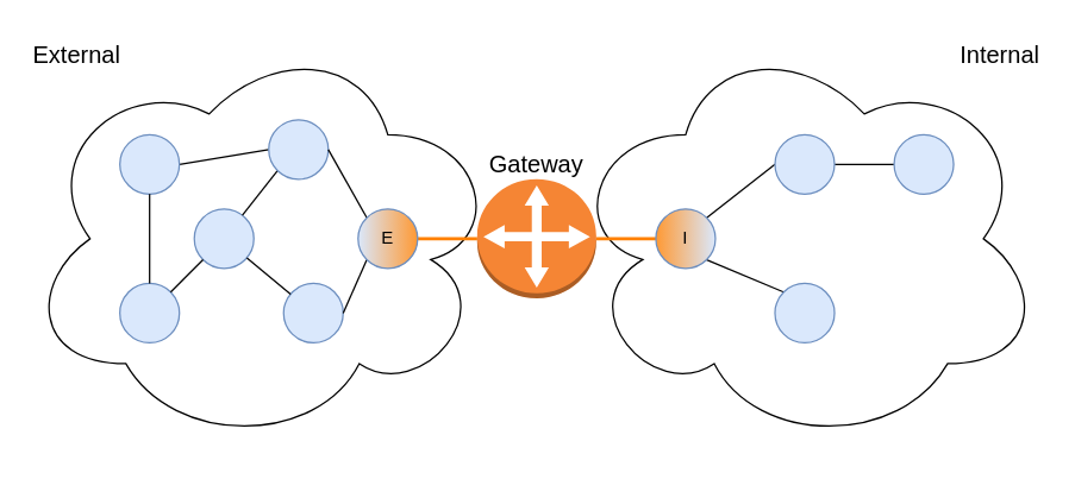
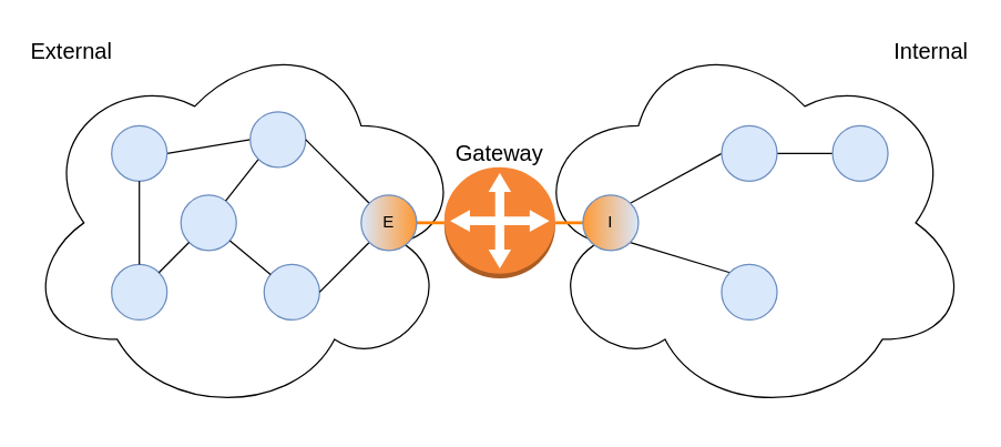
  <mxCell id="0" />
  <mxCell id="1" parent="0" />
  <mxCell id="2" value="External" style="ellipse;shape=cloud;whiteSpace=wrap;html=1;gradientColor=#FF9933;fillColor=none;flipH=1;verticalAlign=top;align=left;fontStyle=0;fontSize=16;" parent="1" vertex="1"><mxGeometry x="20" y="20" width="320" height="280" as="geometry" /></mxCell>
  <mxCell id="3" value="Internal" style="ellipse;shape=cloud;whiteSpace=wrap;html=1;gradientColor=#FF9933;fillColor=none;align=right;verticalAlign=top;fontStyle=0;fontSize=16;" parent="1" vertex="1"><mxGeometry x="380" y="20" width="320" height="280" as="geometry" /></mxCell>
  <mxCell id="4" value="" style="ellipse;whiteSpace=wrap;html=1;aspect=fixed;fillColor=#dae8fc;strokeColor=#6c8ebf;" parent="1" vertex="1"><mxGeometry x="130" y="140" width="40" height="40" as="geometry" /></mxCell>
  <mxCell id="5" style="edgeStyle=none;rounded=0;html=1;exitX=0;exitY=0.5;entryX=1;entryY=0.5;endArrow=none;endFill=0;jettySize=auto;orthogonalLoop=1;exitDx=0;exitDy=0;entryDx=0;entryDy=0;" parent="1" source="7" target="19" edge="1"><mxGeometry relative="1" as="geometry" /></mxCell>
  <mxCell id="6" style="edgeStyle=none;rounded=0;html=1;exitX=0;exitY=1;endArrow=none;endFill=0;jettySize=auto;orthogonalLoop=1;" parent="1" source="7" target="4" edge="1"><mxGeometry relative="1" as="geometry" /></mxCell>
  <mxCell id="7" value="" style="ellipse;whiteSpace=wrap;html=1;aspect=fixed;fillColor=#dae8fc;strokeColor=#6c8ebf;" parent="1" vertex="1"><mxGeometry x="180" y="80" width="40" height="40" as="geometry" /></mxCell>
  <mxCell id="8" value="" style="ellipse;whiteSpace=wrap;html=1;aspect=fixed;fillColor=#dae8fc;strokeColor=#6c8ebf;" parent="1" vertex="1"><mxGeometry x="80" y="190" width="40" height="40" as="geometry" /></mxCell>
  <mxCell id="9" style="edgeStyle=none;rounded=0;html=1;exitX=0;exitY=1;entryX=1;entryY=0;endArrow=none;endFill=0;jettySize=auto;orthogonalLoop=1;exitDx=0;exitDy=0;entryDx=0;entryDy=0;" parent="1" source="4" target="8" edge="1"><mxGeometry relative="1" as="geometry" /></mxCell>
  <mxCell id="10" value="" style="ellipse;whiteSpace=wrap;html=1;aspect=fixed;fillColor=#dae8fc;strokeColor=#6c8ebf;" parent="1" vertex="1"><mxGeometry x="190" y="190" width="40" height="40" as="geometry" /></mxCell>
  <mxCell id="11" style="rounded=0;html=1;exitX=1;exitY=0;entryX=0;entryY=0.5;endArrow=none;endFill=0;jettySize=auto;orthogonalLoop=1;" parent="1" source="23" target="15" edge="1"><mxGeometry relative="1" as="geometry" /></mxCell>
  <mxCell id="12" style="edgeStyle=none;rounded=0;html=1;exitX=1;exitY=1;entryX=0;entryY=0;endArrow=none;endFill=0;jettySize=auto;orthogonalLoop=1;" parent="1" source="23" target="13" edge="1"><mxGeometry relative="1" as="geometry" /></mxCell>
  <mxCell id="13" value="" style="ellipse;whiteSpace=wrap;html=1;aspect=fixed;fillColor=#dae8fc;strokeColor=#6c8ebf;" parent="1" vertex="1"><mxGeometry x="520" y="190" width="40" height="40" as="geometry" /></mxCell>
  <mxCell id="14" style="edgeStyle=none;rounded=0;html=1;exitX=1;exitY=0.5;endArrow=none;endFill=0;jettySize=auto;orthogonalLoop=1;" parent="1" source="15" target="18" edge="1"><mxGeometry relative="1" as="geometry" /></mxCell>
  <mxCell id="15" value="" style="ellipse;whiteSpace=wrap;html=1;aspect=fixed;fillColor=#dae8fc;strokeColor=#6c8ebf;" parent="1" vertex="1"><mxGeometry x="520" y="90" width="40" height="40" as="geometry" /></mxCell>
  <mxCell id="16" style="edgeStyle=none;rounded=0;html=1;exitX=0;exitY=1;entryX=1;entryY=0.5;endArrow=none;endFill=0;jettySize=auto;orthogonalLoop=1;" parent="1" source="24" target="10" edge="1"><mxGeometry relative="1" as="geometry" /></mxCell>
  <mxCell id="17" style="edgeStyle=none;rounded=0;html=1;exitX=0;exitY=0;entryX=1;entryY=0.5;endArrow=none;endFill=0;jettySize=auto;orthogonalLoop=1;" parent="1" source="24" target="7" edge="1"><mxGeometry relative="1" as="geometry" /></mxCell>
  <mxCell id="18" value="" style="ellipse;whiteSpace=wrap;html=1;aspect=fixed;fillColor=#dae8fc;strokeColor=#6c8ebf;" parent="1" vertex="1"><mxGeometry x="600" y="90" width="40" height="40" as="geometry" /></mxCell>
  <mxCell id="19" value="" style="ellipse;whiteSpace=wrap;html=1;aspect=fixed;fillColor=#dae8fc;strokeColor=#6c8ebf;" parent="1" vertex="1"><mxGeometry x="80" y="90" width="40" height="40" as="geometry" /></mxCell>
  <mxCell id="20" value="" style="edgeStyle=orthogonalEdgeStyle;rounded=0;orthogonalLoop=1;jettySize=auto;html=1;endArrow=none;endFill=0;strokeWidth=2;strokeColor=#FF8000;" parent="1" source="25" target="23" edge="1"><mxGeometry relative="1" as="geometry" /></mxCell>
  <mxCell id="21" value="" style="edgeStyle=orthogonalEdgeStyle;rounded=0;orthogonalLoop=1;jettySize=auto;html=1;endArrow=none;endFill=0;strokeWidth=2;strokeColor=#FF8000;" parent="1" source="25" target="24" edge="1"><mxGeometry relative="1" as="geometry" /></mxCell>
  <mxCell id="22" value="Gateway" style="text;html=1;strokeColor=none;fillColor=none;align=center;verticalAlign=middle;whiteSpace=wrap;rounded=0;shadow=0;sketch=0;fontSize=16;" parent="1" vertex="1"><mxGeometry x="320" y="100" width="80" height="20" as="geometry" /></mxCell>
- <mxCell id="23" value="I" style="ellipse;whiteSpace=wrap;html=1;aspect=fixed;fillColor=#dae8fc;strokeColor=#6c8ebf;gradientDirection=west;gradientColor=#FF9933;" parent="1" vertex="1"><mxGeometry x="440" y="140" width="40" height="40" as="geometry" /></mxCell>
- <mxCell id="24" value="E" style="ellipse;whiteSpace=wrap;html=1;aspect=fixed;fillColor=#dae8fc;strokeColor=#6c8ebf;gradientDirection=east;gradientColor=#FF9933;" parent="1" vertex="1"><mxGeometry x="240" y="140" width="40" height="40" as="geometry" /></mxCell>
+ <mxCell id="23" value="I" style="ellipse;whiteSpace=wrap;html=1;aspect=fixed;fillColor=#dae8fc;strokeColor=#6c8ebf;gradientDirection=west;gradientColor=#FF9933;" parent="1" vertex="1"><mxGeometry x="420" y="140" width="40" height="40" as="geometry" /></mxCell>
+ <mxCell id="24" value="E" style="ellipse;whiteSpace=wrap;html=1;aspect=fixed;fillColor=#dae8fc;strokeColor=#6c8ebf;gradientDirection=east;gradientColor=#FF9933;" parent="1" vertex="1"><mxGeometry x="260" y="140" width="40" height="40" as="geometry" /></mxCell>
  <mxCell id="25" value="" style="outlineConnect=0;dashed=0;verticalLabelPosition=bottom;verticalAlign=top;align=center;html=1;shape=mxgraph.aws3.customer_gateway;fillColor=#F58534;gradientColor=none;shadow=0;sketch=0;" parent="1" vertex="1"><mxGeometry x="320" y="120" width="80" height="80" as="geometry" /></mxCell>
  <mxCell id="26" style="edgeStyle=none;rounded=0;html=1;endArrow=none;endFill=0;jettySize=auto;orthogonalLoop=1;" edge="1" parent="1" source="4" target="10"><mxGeometry relative="1" as="geometry"><mxPoint x="175.858" y="144.142" as="sourcePoint" /><mxPoint x="130" y="170" as="targetPoint" /></mxGeometry></mxCell>
  <mxCell id="27" style="edgeStyle=none;rounded=0;html=1;entryX=0.5;entryY=0;endArrow=none;endFill=0;jettySize=auto;orthogonalLoop=1;entryDx=0;entryDy=0;exitX=0.5;exitY=1;exitDx=0;exitDy=0;" edge="1" parent="1" source="19" target="8"><mxGeometry relative="1" as="geometry"><mxPoint x="185.858" y="154.142" as="sourcePoint" /><mxPoint x="140" y="180" as="targetPoint" /></mxGeometry></mxCell>
